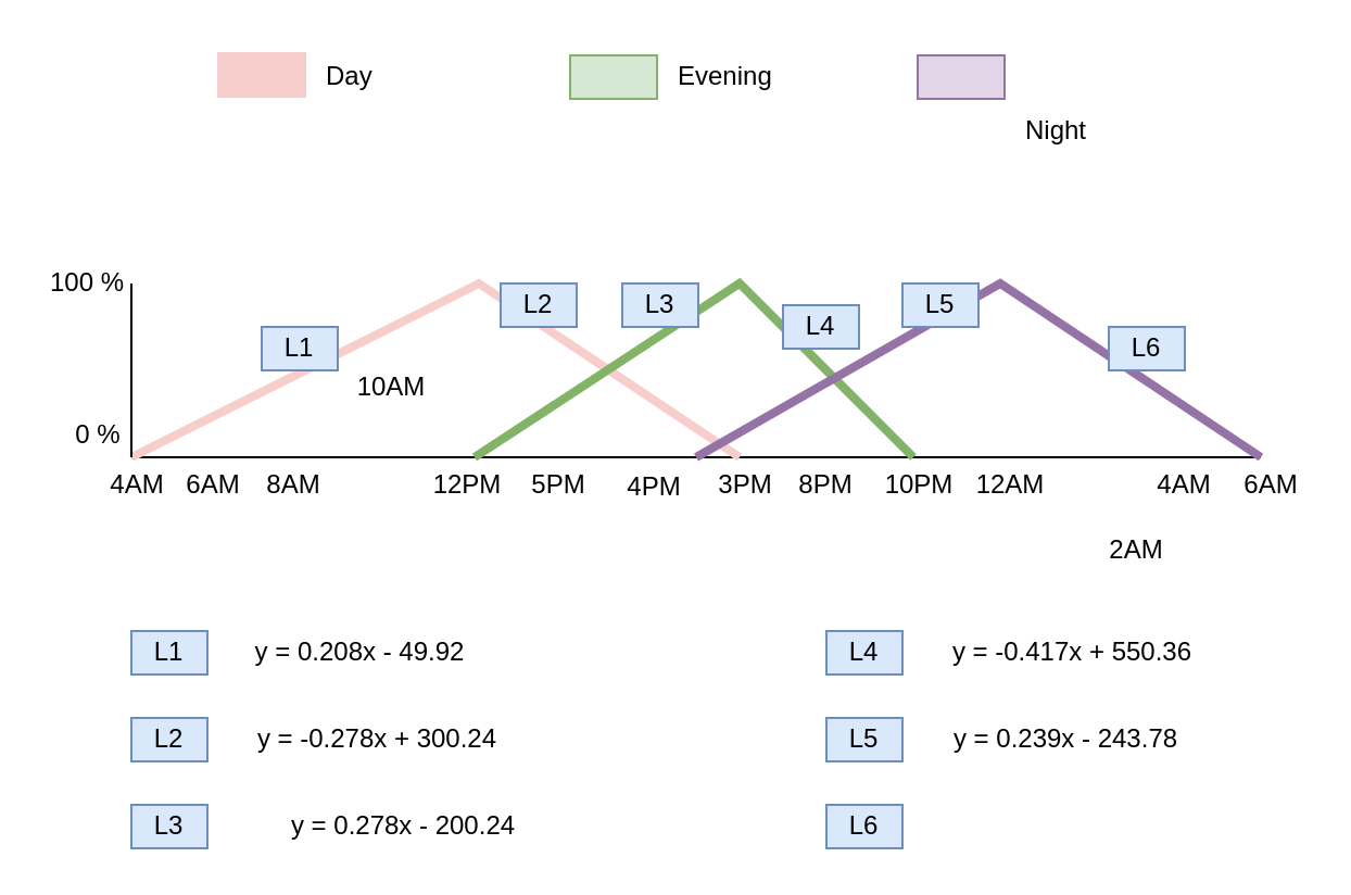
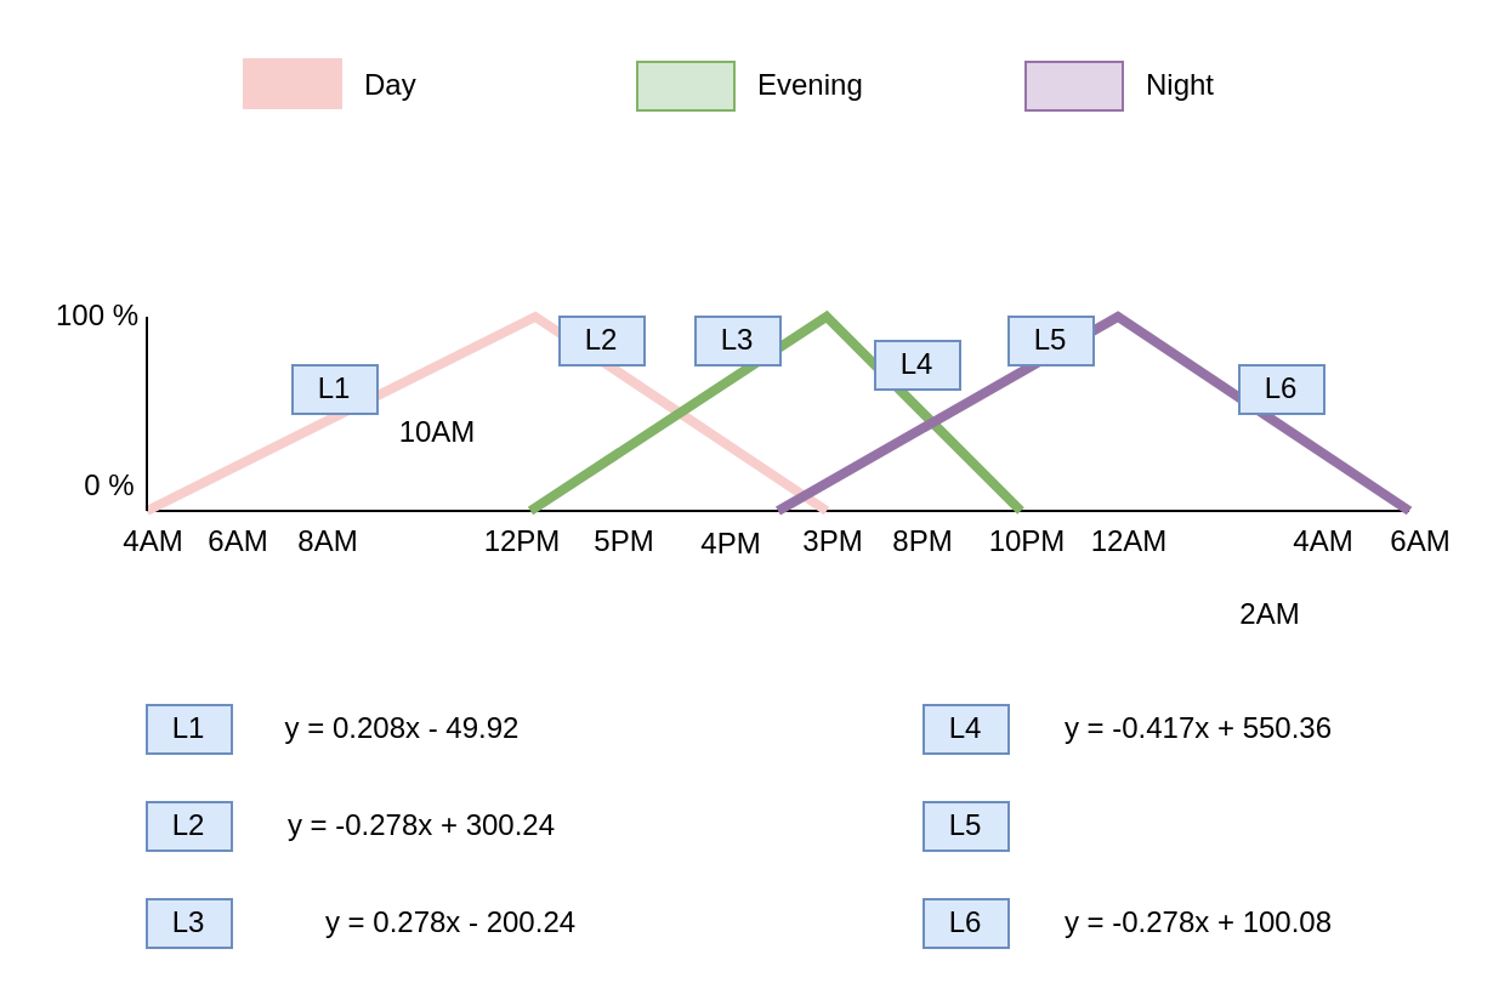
  <mxCell id="0" />
  <mxCell id="1" parent="0" />
  <mxCell id="2" value="" style="endArrow=none;html=1;rounded=0;" edge="1" parent="1"><mxGeometry width="50" height="50" relative="1" as="geometry"><mxPoint x="60" y="210" as="sourcePoint" /><mxPoint x="580" y="210" as="targetPoint" /></mxGeometry></mxCell>
  <mxCell id="3" value="4AM" style="text;html=1;strokeColor=none;fillColor=none;align=center;verticalAlign=middle;whiteSpace=wrap;rounded=0;" vertex="1" parent="1"><mxGeometry x="48" y="213" width="30" height="20" as="geometry" /></mxCell>
  <mxCell id="4" value="8AM" style="text;html=1;strokeColor=none;fillColor=none;align=center;verticalAlign=middle;whiteSpace=wrap;rounded=0;" vertex="1" parent="1"><mxGeometry x="120" y="213" width="30" height="20" as="geometry" /></mxCell>
  <mxCell id="5" value="6AM" style="text;html=1;strokeColor=none;fillColor=none;align=center;verticalAlign=middle;whiteSpace=wrap;rounded=0;" vertex="1" parent="1"><mxGeometry x="83" y="213" width="30" height="20" as="geometry" /></mxCell>
  <mxCell id="6" value="10AM" style="text;html=1;strokeColor=none;fillColor=none;align=center;verticalAlign=middle;whiteSpace=wrap;rounded=0;" vertex="1" parent="1"><mxGeometry x="165" y="168" width="30" height="20" as="geometry" /></mxCell>
  <mxCell id="7" value="12PM" style="text;html=1;strokeColor=none;fillColor=none;align=center;verticalAlign=middle;whiteSpace=wrap;rounded=0;" vertex="1" parent="1"><mxGeometry x="200" y="213" width="30" height="20" as="geometry" /></mxCell>
  <mxCell id="8" value="5PM" style="text;html=1;strokeColor=none;fillColor=none;align=center;verticalAlign=middle;whiteSpace=wrap;rounded=0;" vertex="1" parent="1"><mxGeometry x="242" y="213" width="30" height="20" as="geometry" /></mxCell>
  <mxCell id="9" value="4PM" style="text;html=1;strokeColor=none;fillColor=none;align=center;verticalAlign=middle;whiteSpace=wrap;rounded=0;" vertex="1" parent="1"><mxGeometry x="286" y="214" width="30" height="20" as="geometry" /></mxCell>
  <mxCell id="10" value="3PM" style="text;html=1;strokeColor=none;fillColor=none;align=center;verticalAlign=middle;whiteSpace=wrap;rounded=0;" vertex="1" parent="1"><mxGeometry x="328" y="213" width="30" height="20" as="geometry" /></mxCell>
  <mxCell id="11" value="8PM" style="text;html=1;strokeColor=none;fillColor=none;align=center;verticalAlign=middle;whiteSpace=wrap;rounded=0;" vertex="1" parent="1"><mxGeometry x="365" y="213" width="30" height="20" as="geometry" /></mxCell>
  <mxCell id="12" value="10PM" style="text;html=1;strokeColor=none;fillColor=none;align=center;verticalAlign=middle;whiteSpace=wrap;rounded=0;" vertex="1" parent="1"><mxGeometry x="408" y="213" width="30" height="20" as="geometry" /></mxCell>
  <mxCell id="13" value="12AM" style="text;html=1;strokeColor=none;fillColor=none;align=center;verticalAlign=middle;whiteSpace=wrap;rounded=0;" vertex="1" parent="1"><mxGeometry x="450" y="213" width="30" height="20" as="geometry" /></mxCell>
  <mxCell id="14" value="" style="endArrow=none;html=1;rounded=0;strokeWidth=4;fillColor=#f8cecc;strokeColor=#F8CECC;" edge="1" parent="1"><mxGeometry width="50" height="50" relative="1" as="geometry"><mxPoint x="340" y="210" as="sourcePoint" /><mxPoint x="60" y="210" as="targetPoint" /><Array as="points"><mxPoint x="220" y="130" /></Array></mxGeometry></mxCell>
  <mxCell id="15" value="" style="endArrow=none;html=1;rounded=0;strokeWidth=4;fillColor=#d5e8d4;strokeColor=#82b366;" edge="1" parent="1"><mxGeometry width="50" height="50" relative="1" as="geometry"><mxPoint x="420" y="210" as="sourcePoint" /><mxPoint x="218" y="210" as="targetPoint" /><Array as="points"><mxPoint x="340" y="130" /></Array></mxGeometry></mxCell>
  <mxCell id="16" value="" style="endArrow=none;html=1;rounded=0;strokeWidth=4;fillColor=#e1d5e7;strokeColor=#9673a6;" edge="1" parent="1"><mxGeometry width="50" height="50" relative="1" as="geometry"><mxPoint x="580" y="210" as="sourcePoint" /><mxPoint x="320" y="210" as="targetPoint" /><Array as="points"><mxPoint x="460" y="130" /></Array></mxGeometry></mxCell>
  <mxCell id="17" value="2AM" style="text;html=1;strokeColor=none;fillColor=none;align=center;verticalAlign=middle;whiteSpace=wrap;rounded=0;" vertex="1" parent="1"><mxGeometry x="508" y="243" width="30" height="20" as="geometry" /></mxCell>
  <mxCell id="18" value="4AM" style="text;html=1;strokeColor=none;fillColor=none;align=center;verticalAlign=middle;whiteSpace=wrap;rounded=0;" vertex="1" parent="1"><mxGeometry x="530" y="213" width="30" height="20" as="geometry" /></mxCell>
  <mxCell id="19" value="6AM" style="text;html=1;strokeColor=none;fillColor=none;align=center;verticalAlign=middle;whiteSpace=wrap;rounded=0;" vertex="1" parent="1"><mxGeometry x="570" y="213" width="30" height="20" as="geometry" /></mxCell>
  <mxCell id="20" value="" style="rounded=0;whiteSpace=wrap;html=1;fillColor=#f8cecc;strokeColor=#F8CECC;" vertex="1" parent="1"><mxGeometry x="100" y="24" width="40" height="20" as="geometry" /></mxCell>
  <mxCell id="21" value="" style="rounded=0;whiteSpace=wrap;html=1;fillColor=#d5e8d4;strokeColor=#82b366;" vertex="1" parent="1"><mxGeometry x="262" y="25" width="40" height="20" as="geometry" /></mxCell>
  <mxCell id="22" value="" style="rounded=0;whiteSpace=wrap;html=1;fillColor=#e1d5e7;strokeColor=#9673a6;" vertex="1" parent="1"><mxGeometry x="422" y="25" width="40" height="20" as="geometry" /></mxCell>
  <mxCell id="23" value="Day" style="text;html=1;strokeColor=none;fillColor=none;align=left;verticalAlign=middle;whiteSpace=wrap;rounded=0;" vertex="1" parent="1"><mxGeometry x="148" y="20" width="60" height="30" as="geometry" /></mxCell>
  <mxCell id="24" value="Evening" style="text;html=1;strokeColor=none;fillColor=none;align=left;verticalAlign=middle;whiteSpace=wrap;rounded=0;" vertex="1" parent="1"><mxGeometry x="310" y="20" width="60" height="30" as="geometry" /></mxCell>
- <mxCell id="25" value="Night" style="text;html=1;strokeColor=none;fillColor=none;align=left;verticalAlign=middle;whiteSpace=wrap;rounded=0;" vertex="1" parent="1"><mxGeometry x="470" y="45" width="60" height="30" as="geometry" /></mxCell>
+ <mxCell id="25" value="Night" style="text;html=1;strokeColor=none;fillColor=none;align=left;verticalAlign=middle;whiteSpace=wrap;rounded=0;" vertex="1" parent="1"><mxGeometry x="470" y="20" width="60" height="30" as="geometry" /></mxCell>
  <mxCell id="26" value="" style="endArrow=none;html=1;rounded=0;" edge="1" parent="1"><mxGeometry width="50" height="50" relative="1" as="geometry"><mxPoint x="60" y="210" as="sourcePoint" /><mxPoint x="60" y="130" as="targetPoint" /></mxGeometry></mxCell>
  <mxCell id="27" value="0 %" style="text;html=1;strokeColor=none;fillColor=none;align=center;verticalAlign=middle;whiteSpace=wrap;rounded=0;" vertex="1" parent="1"><mxGeometry x="30" y="190" width="30" height="20" as="geometry" /></mxCell>
  <mxCell id="28" value="100 %" style="text;html=1;strokeColor=none;fillColor=none;align=center;verticalAlign=middle;whiteSpace=wrap;rounded=0;" vertex="1" parent="1"><mxGeometry x="20" y="120" width="40" height="20" as="geometry" /></mxCell>
  <mxCell id="29" value="L1" style="text;html=1;strokeColor=#6c8ebf;fillColor=#dae8fc;align=center;verticalAlign=middle;whiteSpace=wrap;rounded=0;" vertex="1" parent="1"><mxGeometry x="120" y="150" width="35" height="20" as="geometry" /></mxCell>
  <mxCell id="30" value="L2" style="text;html=1;strokeColor=#6c8ebf;fillColor=#dae8fc;align=center;verticalAlign=middle;whiteSpace=wrap;rounded=0;" vertex="1" parent="1"><mxGeometry x="230" y="130" width="35" height="20" as="geometry" /></mxCell>
  <mxCell id="31" value="L3" style="text;html=1;strokeColor=#6c8ebf;fillColor=#dae8fc;align=center;verticalAlign=middle;whiteSpace=wrap;rounded=0;" vertex="1" parent="1"><mxGeometry x="286" y="130" width="35" height="20" as="geometry" /></mxCell>
  <mxCell id="32" value="L4" style="text;html=1;strokeColor=#6c8ebf;fillColor=#dae8fc;align=center;verticalAlign=middle;whiteSpace=wrap;rounded=0;" vertex="1" parent="1"><mxGeometry x="360" y="140" width="35" height="20" as="geometry" /></mxCell>
  <mxCell id="33" value="L5" style="text;html=1;strokeColor=#6c8ebf;fillColor=#dae8fc;align=center;verticalAlign=middle;whiteSpace=wrap;rounded=0;" vertex="1" parent="1"><mxGeometry x="415" y="130" width="35" height="20" as="geometry" /></mxCell>
  <mxCell id="34" value="L6" style="text;html=1;strokeColor=#6c8ebf;fillColor=#dae8fc;align=center;verticalAlign=middle;whiteSpace=wrap;rounded=0;" vertex="1" parent="1"><mxGeometry x="510" y="150" width="35" height="20" as="geometry" /></mxCell>
  <mxCell id="35" value="L1" style="text;html=1;strokeColor=#6c8ebf;fillColor=#dae8fc;align=center;verticalAlign=middle;whiteSpace=wrap;rounded=0;" vertex="1" parent="1"><mxGeometry x="60" y="290" width="35" height="20" as="geometry" /></mxCell>
  <mxCell id="36" value="L2" style="text;html=1;strokeColor=#6c8ebf;fillColor=#dae8fc;align=center;verticalAlign=middle;whiteSpace=wrap;rounded=0;" vertex="1" parent="1"><mxGeometry x="60" y="330" width="35" height="20" as="geometry" /></mxCell>
  <mxCell id="37" value="L3" style="text;html=1;strokeColor=#6c8ebf;fillColor=#dae8fc;align=center;verticalAlign=middle;whiteSpace=wrap;rounded=0;" vertex="1" parent="1"><mxGeometry x="60" y="370" width="35" height="20" as="geometry" /></mxCell>
  <mxCell id="38" value="L4" style="text;html=1;strokeColor=#6c8ebf;fillColor=#dae8fc;align=center;verticalAlign=middle;whiteSpace=wrap;rounded=0;" vertex="1" parent="1"><mxGeometry x="380" y="290" width="35" height="20" as="geometry" /></mxCell>
  <mxCell id="39" value="L5" style="text;html=1;strokeColor=#6c8ebf;fillColor=#dae8fc;align=center;verticalAlign=middle;whiteSpace=wrap;rounded=0;" vertex="1" parent="1"><mxGeometry x="380" y="330" width="35" height="20" as="geometry" /></mxCell>
  <mxCell id="40" value="L6" style="text;html=1;strokeColor=#6c8ebf;fillColor=#dae8fc;align=center;verticalAlign=middle;whiteSpace=wrap;rounded=0;" vertex="1" parent="1"><mxGeometry x="380" y="370" width="35" height="20" as="geometry" /></mxCell>
  <mxCell id="41" value="y = 0.208x - 49.92" style="text;html=1;align=center;verticalAlign=middle;resizable=0;points=[];autosize=1;strokeColor=none;fillColor=none;" vertex="1" parent="1"><mxGeometry x="110" y="290" width="110" height="20" as="geometry" /></mxCell>
  <mxCell id="42" value="y = -0.278x + 300.24" style="text;html=1;align=center;verticalAlign=middle;resizable=0;points=[];autosize=1;strokeColor=none;fillColor=none;" vertex="1" parent="1"><mxGeometry x="108" y="330" width="130" height="20" as="geometry" /></mxCell>
  <mxCell id="43" value="y = 0.278x - 200.24" style="text;html=1;align=center;verticalAlign=middle;resizable=0;points=[];autosize=1;strokeColor=none;fillColor=none;" vertex="1" parent="1"><mxGeometry x="125" y="370" width="120" height="20" as="geometry" /></mxCell>
  <mxCell id="44" value="y = -0.417x + 550.36" style="text;html=1;align=center;verticalAlign=middle;resizable=0;points=[];autosize=1;strokeColor=none;fillColor=none;" vertex="1" parent="1"><mxGeometry x="428" y="290" width="130" height="20" as="geometry" /></mxCell>
- <mxCell id="45" value="y = 0.239x - 243.78" style="text;html=1;align=center;verticalAlign=middle;resizable=0;points=[];autosize=1;strokeColor=none;fillColor=none;" vertex="1" parent="1"><mxGeometry x="430" y="330" width="120" height="20" as="geometry" /></mxCell>
+ <mxCell id="46" value="y = -0.278x + 100.08" style="text;html=1;align=center;verticalAlign=middle;resizable=0;points=[];autosize=1;strokeColor=none;fillColor=none;" vertex="1" parent="1"><mxGeometry x="428" y="370" width="130" height="20" as="geometry" /></mxCell>
